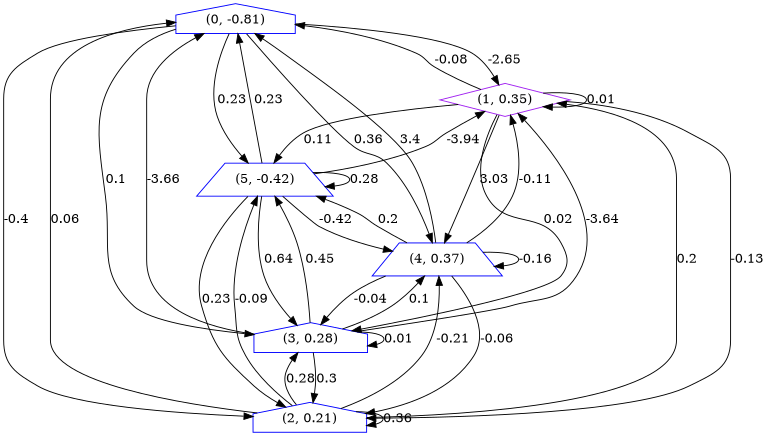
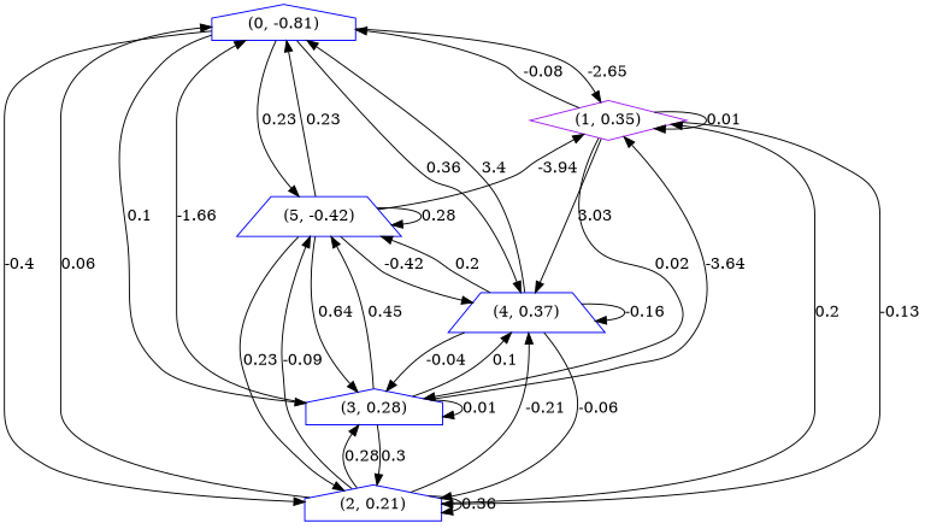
  digraph {
    node [color=blue shape=house]
    n1 [label="(0, -0.81)"]
    n2 [color=purple label="(1, 0.35)" shape=diamond]
    n3 [label="(2, 0.21)"]
    n4 [label="(3, 0.28)"]
    n5 [label="(4, 0.37)" shape=trapezium]
    n6 [label="(5, -0.42)" shape=trapezium]
    n1 -> n2 [label=-2.65]
    n1 -> n3 [label=-0.4]
    n1 -> n4 [label=0.1]
    n1 -> n5 [label=0.36]
    n1 -> n6 [label=0.23]
    n2 -> n1 [label=-0.08]
    n2 -> n2 [label=0.01]
    n2 -> n3 [label=-0.13]
    n2 -> n4 [label=0.02]
    n2 -> n5 [label=3.03]
-   n2 -> n6 [label=0.11]
    n3 -> n1 [label=0.06]
    n3 -> n2 [label=0.2]
    n3 -> n3 [label=0.36]
    n3 -> n4 [label=0.28]
    n3 -> n5 [label=-0.21]
    n3 -> n6 [label=-0.09]
-   n4 -> n1 [label=-3.66]
+   n4 -> n1 [label=-1.66]
    n4 -> n2 [label=-3.64]
    n4 -> n3 [label=0.3]
    n4 -> n4 [label=0.01]
    n4 -> n5 [label=0.1]
    n4 -> n6 [label=0.45]
    n5 -> n1 [label=3.4]
-   n5 -> n2 [label=-0.11]
    n5 -> n3 [label=-0.06]
    n5 -> n4 [label=-0.04]
    n5 -> n5 [label=-0.16]
    n5 -> n6 [label=0.2]
    n6 -> n1 [label=0.23]
    n6 -> n2 [label=-3.94]
    n6 -> n3 [label=0.23]
    n6 -> n4 [label=0.64]
    n6 -> n5 [label=-0.42]
    n6 -> n6 [label=0.28]
  }
